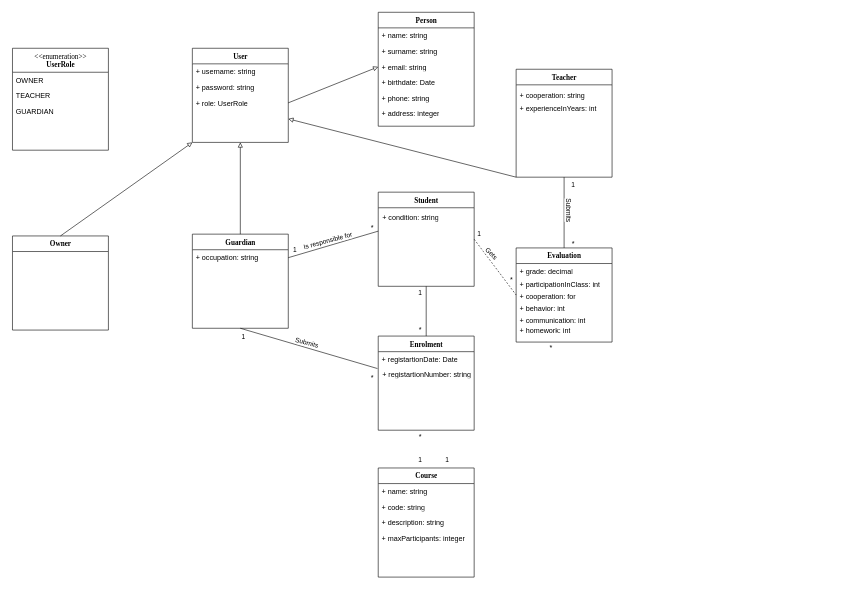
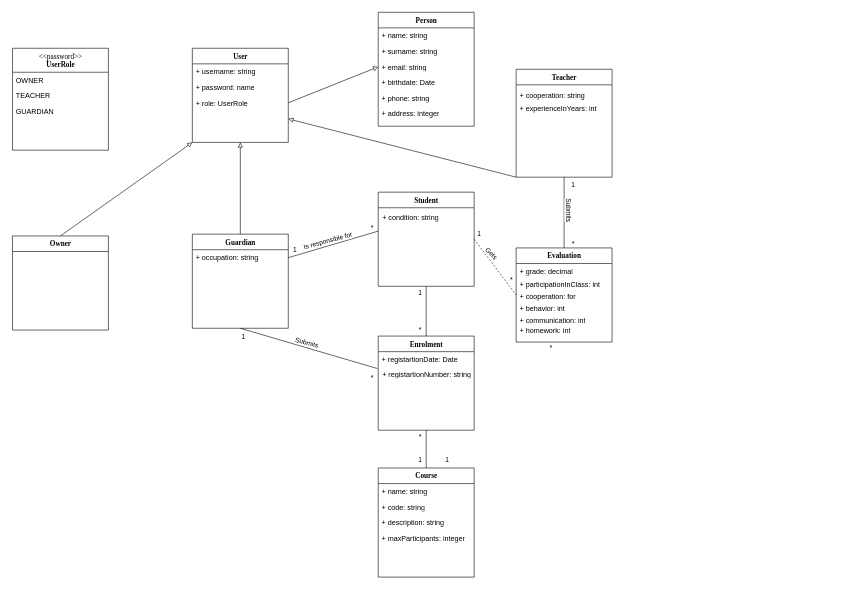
  <mxCell id="0" />
  <mxCell id="1" parent="0" />
  <mxCell id="2" value="Teacher" style="swimlane;html=1;fontStyle=1;align=center;verticalAlign=top;childLayout=stackLayout;horizontal=1;startSize=26;horizontalStack=0;resizeParent=1;resizeLast=0;collapsible=1;marginBottom=0;swimlaneFillColor=#ffffff;rounded=0;shadow=0;comic=0;labelBackgroundColor=none;strokeWidth=1;fillColor=none;fontFamily=Verdana;fontSize=12" parent="1" vertex="1"><mxGeometry x="860" y="115" width="160" height="180" as="geometry" /></mxCell>
  <mxCell id="3" value="User" style="swimlane;html=1;fontStyle=1;align=center;verticalAlign=top;childLayout=stackLayout;horizontal=1;startSize=26;horizontalStack=0;resizeParent=1;resizeLast=0;collapsible=1;marginBottom=0;swimlaneFillColor=#ffffff;rounded=0;shadow=0;comic=0;labelBackgroundColor=none;strokeWidth=1;fillColor=none;fontFamily=Verdana;fontSize=12" parent="1" vertex="1"><mxGeometry x="320" y="80" width="160" height="157" as="geometry" /></mxCell>
  <mxCell id="4" value="+ username: string" style="text;html=1;strokeColor=none;fillColor=none;align=left;verticalAlign=top;spacingLeft=4;spacingRight=4;whiteSpace=wrap;overflow=hidden;rotatable=0;points=[[0,0.5],[1,0.5]];portConstraint=eastwest;" parent="3" vertex="1"><mxGeometry y="26" width="160" height="26" as="geometry" /></mxCell>
- <mxCell id="5" value="+ password: string" style="text;html=1;strokeColor=none;fillColor=none;align=left;verticalAlign=top;spacingLeft=4;spacingRight=4;whiteSpace=wrap;overflow=hidden;rotatable=0;points=[[0,0.5],[1,0.5]];portConstraint=eastwest;" parent="3" vertex="1"><mxGeometry y="52" width="160" height="26" as="geometry" /></mxCell>
+ <mxCell id="5" value="+ password: name" style="text;html=1;strokeColor=none;fillColor=none;align=left;verticalAlign=top;spacingLeft=4;spacingRight=4;whiteSpace=wrap;overflow=hidden;rotatable=0;points=[[0,0.5],[1,0.5]];portConstraint=eastwest;" parent="3" vertex="1"><mxGeometry y="52" width="160" height="26" as="geometry" /></mxCell>
  <mxCell id="6" value="+ role: UserRole" style="text;html=1;strokeColor=none;fillColor=none;align=left;verticalAlign=top;spacingLeft=4;spacingRight=4;whiteSpace=wrap;overflow=hidden;rotatable=0;points=[[0,0.5],[1,0.5]];portConstraint=eastwest;" parent="3" vertex="1"><mxGeometry y="78" width="160" height="26" as="geometry" /></mxCell>
  <mxCell id="7" value="Course" style="swimlane;html=1;fontStyle=1;align=center;verticalAlign=top;childLayout=stackLayout;horizontal=1;startSize=26;horizontalStack=0;resizeParent=1;resizeLast=0;collapsible=1;marginBottom=0;swimlaneFillColor=#ffffff;rounded=0;shadow=0;comic=0;labelBackgroundColor=none;strokeWidth=1;fillColor=none;fontFamily=Verdana;fontSize=12" parent="1" vertex="1"><mxGeometry x="630" y="780" width="160" height="182" as="geometry" /></mxCell>
  <mxCell id="8" value="+ name: string" style="text;html=1;strokeColor=none;fillColor=none;align=left;verticalAlign=top;spacingLeft=4;spacingRight=4;whiteSpace=wrap;overflow=hidden;rotatable=0;points=[[0,0.5],[1,0.5]];portConstraint=eastwest;" parent="7" vertex="1"><mxGeometry y="26" width="160" height="26" as="geometry" /></mxCell>
  <mxCell id="9" value="+ code: string" style="text;html=1;strokeColor=none;fillColor=none;align=left;verticalAlign=top;spacingLeft=4;spacingRight=4;whiteSpace=wrap;overflow=hidden;rotatable=0;points=[[0,0.5],[1,0.5]];portConstraint=eastwest;" parent="7" vertex="1"><mxGeometry y="52" width="160" height="26" as="geometry" /></mxCell>
  <mxCell id="10" value="+ description: string" style="text;html=1;strokeColor=none;fillColor=none;align=left;verticalAlign=top;spacingLeft=4;spacingRight=4;whiteSpace=wrap;overflow=hidden;rotatable=0;points=[[0,0.5],[1,0.5]];portConstraint=eastwest;" parent="7" vertex="1"><mxGeometry y="78" width="160" height="26" as="geometry" /></mxCell>
  <mxCell id="11" value="+ maxParticipants: integer" style="text;html=1;strokeColor=none;fillColor=none;align=left;verticalAlign=top;spacingLeft=4;spacingRight=4;whiteSpace=wrap;overflow=hidden;rotatable=0;points=[[0,0.5],[1,0.5]];portConstraint=eastwest;" parent="7" vertex="1"><mxGeometry y="104" width="160" height="26" as="geometry" /></mxCell>
  <mxCell id="12" style="edgeStyle=orthogonalEdgeStyle;rounded=0;orthogonalLoop=1;jettySize=auto;html=1;endArrow=none;endFill=0;verticalAlign=bottom;entryX=0.5;entryY=0;entryDx=0;entryDy=0;" parent="1" source="2" target="31" edge="1"><mxGeometry relative="1" as="geometry"><mxPoint x="940" y="470" as="targetPoint" /></mxGeometry></mxCell>
  <mxCell id="13" value="Submits" style="edgeLabel;html=1;align=center;verticalAlign=middle;resizable=0;points=[];rotation=90;" vertex="1" connectable="0" parent="12"><mxGeometry x="0.117" y="-1" relative="1" as="geometry"><mxPoint x="10" y="-12" as="offset" /></mxGeometry></mxCell>
- <mxCell id="14" value="&lt;span style=&quot;font-weight: normal&quot;&gt;&amp;lt;&amp;lt;enumeration&amp;gt;&amp;gt;&lt;/span&gt;&lt;br&gt;UserRole" style="swimlane;html=1;fontStyle=1;align=center;verticalAlign=top;childLayout=stackLayout;horizontal=1;startSize=40;horizontalStack=0;resizeParent=1;resizeLast=0;collapsible=1;marginBottom=0;swimlaneFillColor=#ffffff;rounded=0;shadow=0;comic=0;labelBackgroundColor=none;strokeWidth=1;fillColor=none;fontFamily=Verdana;fontSize=12" parent="1" vertex="1"><mxGeometry x="20" y="80" width="160" height="170" as="geometry" /></mxCell>
+ <mxCell id="14" value="&lt;span style=&quot;font-weight: normal&quot;&gt;&amp;lt;&amp;lt;password&amp;gt;&amp;gt;&lt;/span&gt;&lt;br&gt;UserRole" style="swimlane;html=1;fontStyle=1;align=center;verticalAlign=top;childLayout=stackLayout;horizontal=1;startSize=40;horizontalStack=0;resizeParent=1;resizeLast=0;collapsible=1;marginBottom=0;swimlaneFillColor=#ffffff;rounded=0;shadow=0;comic=0;labelBackgroundColor=none;strokeWidth=1;fillColor=none;fontFamily=Verdana;fontSize=12" parent="1" vertex="1"><mxGeometry x="20" y="80" width="160" height="170" as="geometry" /></mxCell>
  <mxCell id="15" value="OWNER" style="text;html=1;strokeColor=none;fillColor=none;align=left;verticalAlign=top;spacingLeft=4;spacingRight=4;whiteSpace=wrap;overflow=hidden;rotatable=0;points=[[0,0.5],[1,0.5]];portConstraint=eastwest;" parent="14" vertex="1"><mxGeometry y="40" width="160" height="26" as="geometry" /></mxCell>
  <mxCell id="16" value="TEACHER" style="text;html=1;strokeColor=none;fillColor=none;align=left;verticalAlign=top;spacingLeft=4;spacingRight=4;whiteSpace=wrap;overflow=hidden;rotatable=0;points=[[0,0.5],[1,0.5]];portConstraint=eastwest;" parent="14" vertex="1"><mxGeometry y="66" width="160" height="26" as="geometry" /></mxCell>
  <mxCell id="17" value="GUARDIAN" style="text;html=1;strokeColor=none;fillColor=none;align=left;verticalAlign=top;spacingLeft=4;spacingRight=4;whiteSpace=wrap;overflow=hidden;rotatable=0;points=[[0,0.5],[1,0.5]];portConstraint=eastwest;" parent="14" vertex="1"><mxGeometry y="92" width="160" height="26" as="geometry" /></mxCell>
  <mxCell id="18" value="Student" style="swimlane;html=1;fontStyle=1;align=center;verticalAlign=top;childLayout=stackLayout;horizontal=1;startSize=26;horizontalStack=0;resizeParent=1;resizeLast=0;collapsible=1;marginBottom=0;swimlaneFillColor=#ffffff;rounded=0;shadow=0;comic=0;labelBackgroundColor=none;strokeWidth=1;fillColor=none;fontFamily=Verdana;fontSize=12" parent="1" vertex="1"><mxGeometry x="630" y="320" width="160" height="157" as="geometry" /></mxCell>
  <mxCell id="19" value="Person" style="swimlane;html=1;fontStyle=1;align=center;verticalAlign=top;childLayout=stackLayout;horizontal=1;startSize=26;horizontalStack=0;resizeParent=1;resizeLast=0;collapsible=1;marginBottom=0;swimlaneFillColor=#ffffff;rounded=0;shadow=0;comic=0;labelBackgroundColor=none;strokeWidth=1;fillColor=none;fontFamily=Verdana;fontSize=12" parent="1" vertex="1"><mxGeometry x="630" y="20" width="160" height="190" as="geometry" /></mxCell>
  <mxCell id="20" value="+ name: string" style="text;html=1;strokeColor=none;fillColor=none;align=left;verticalAlign=top;spacingLeft=4;spacingRight=4;whiteSpace=wrap;overflow=hidden;rotatable=0;points=[[0,0.5],[1,0.5]];portConstraint=eastwest;" parent="19" vertex="1"><mxGeometry y="26" width="160" height="26" as="geometry" /></mxCell>
  <mxCell id="21" value="+ surname: string" style="text;html=1;strokeColor=none;fillColor=none;align=left;verticalAlign=top;spacingLeft=4;spacingRight=4;whiteSpace=wrap;overflow=hidden;rotatable=0;points=[[0,0.5],[1,0.5]];portConstraint=eastwest;" parent="19" vertex="1"><mxGeometry y="52" width="160" height="26" as="geometry" /></mxCell>
  <mxCell id="22" value="+ email: string" style="text;html=1;strokeColor=none;fillColor=none;align=left;verticalAlign=top;spacingLeft=4;spacingRight=4;whiteSpace=wrap;overflow=hidden;rotatable=0;points=[[0,0.5],[1,0.5]];portConstraint=eastwest;" parent="19" vertex="1"><mxGeometry y="78" width="160" height="26" as="geometry" /></mxCell>
  <mxCell id="23" value="+ birthdate: Date" style="text;html=1;strokeColor=none;fillColor=none;align=left;verticalAlign=top;spacingLeft=4;spacingRight=4;whiteSpace=wrap;overflow=hidden;rotatable=0;points=[[0,0.5],[1,0.5]];portConstraint=eastwest;" parent="19" vertex="1"><mxGeometry y="104" width="160" height="26" as="geometry" /></mxCell>
  <mxCell id="24" value="+ phone: string" style="text;html=1;strokeColor=none;fillColor=none;align=left;verticalAlign=top;spacingLeft=4;spacingRight=4;whiteSpace=wrap;overflow=hidden;rotatable=0;points=[[0,0.5],[1,0.5]];portConstraint=eastwest;" parent="19" vertex="1"><mxGeometry y="130" width="160" height="26" as="geometry" /></mxCell>
  <mxCell id="25" value="+ address: integer" style="text;html=1;strokeColor=none;fillColor=none;align=left;verticalAlign=top;spacingLeft=4;spacingRight=4;whiteSpace=wrap;overflow=hidden;rotatable=0;points=[[0,0.5],[1,0.5]];portConstraint=eastwest;" parent="19" vertex="1"><mxGeometry y="156" width="160" height="26" as="geometry" /></mxCell>
  <mxCell id="26" value="" style="endArrow=block;html=1;rounded=0;entryX=0;entryY=0.5;entryDx=0;entryDy=0;exitX=1;exitY=0.5;exitDx=0;exitDy=0;endFill=0;" parent="1" source="6" target="22" edge="1"><mxGeometry width="50" height="50" relative="1" as="geometry"><mxPoint x="520" y="490" as="sourcePoint" /><mxPoint x="570" y="440" as="targetPoint" /></mxGeometry></mxCell>
  <mxCell id="27" value="" style="endArrow=block;html=1;rounded=0;exitX=0;exitY=1;exitDx=0;exitDy=0;entryX=1;entryY=0.75;entryDx=0;entryDy=0;endFill=0;" parent="1" source="2" target="3" edge="1"><mxGeometry width="50" height="50" relative="1" as="geometry"><mxPoint x="520" y="490" as="sourcePoint" /><mxPoint x="570" y="440" as="targetPoint" /></mxGeometry></mxCell>
  <mxCell id="28" value="" style="endArrow=none;html=1;rounded=0;exitX=0.5;exitY=1;exitDx=0;exitDy=0;entryX=0.5;entryY=0;entryDx=0;entryDy=0;" parent="1" source="18" target="34" edge="1"><mxGeometry width="50" height="50" relative="1" as="geometry"><mxPoint x="520" y="490" as="sourcePoint" /><mxPoint x="570" y="440" as="targetPoint" /></mxGeometry></mxCell>
  <mxCell id="29" value="Guardian" style="swimlane;html=1;fontStyle=1;align=center;verticalAlign=top;childLayout=stackLayout;horizontal=1;startSize=26;horizontalStack=0;resizeParent=1;resizeLast=0;collapsible=1;marginBottom=0;swimlaneFillColor=#ffffff;rounded=0;shadow=0;comic=0;labelBackgroundColor=none;strokeWidth=1;fillColor=none;fontFamily=Verdana;fontSize=12" parent="1" vertex="1"><mxGeometry x="320" y="390" width="160" height="157" as="geometry" /></mxCell>
  <mxCell id="30" value="" style="endArrow=block;html=1;rounded=0;exitX=0.5;exitY=0;exitDx=0;exitDy=0;entryX=0.5;entryY=1;entryDx=0;entryDy=0;endFill=0;" parent="1" source="29" target="3" edge="1"><mxGeometry width="50" height="50" relative="1" as="geometry"><mxPoint x="150" y="400" as="sourcePoint" /><mxPoint x="410" y="327" as="targetPoint" /></mxGeometry></mxCell>
  <mxCell id="31" value="Evaluation" style="swimlane;html=1;fontStyle=1;align=center;verticalAlign=top;childLayout=stackLayout;horizontal=1;startSize=26;horizontalStack=0;resizeParent=1;resizeLast=0;collapsible=1;marginBottom=0;swimlaneFillColor=#ffffff;rounded=0;shadow=0;comic=0;labelBackgroundColor=none;strokeWidth=1;fillColor=none;fontFamily=Verdana;fontSize=12" parent="1" vertex="1"><mxGeometry x="860" y="413" width="160" height="157" as="geometry" /></mxCell>
  <mxCell id="32" value="+ grade: decimal" style="text;html=1;strokeColor=none;fillColor=none;align=left;verticalAlign=top;spacingLeft=4;spacingRight=4;whiteSpace=wrap;overflow=hidden;rotatable=0;points=[[0,0.5],[1,0.5]];portConstraint=eastwest;" parent="31" vertex="1"><mxGeometry y="26" width="160" height="26" as="geometry" /></mxCell>
  <mxCell id="33" value="Owner" style="swimlane;html=1;fontStyle=1;align=center;verticalAlign=top;childLayout=stackLayout;horizontal=1;startSize=26;horizontalStack=0;resizeParent=1;resizeLast=0;collapsible=1;marginBottom=0;swimlaneFillColor=#ffffff;rounded=0;shadow=0;comic=0;labelBackgroundColor=none;strokeWidth=1;fillColor=none;fontFamily=Verdana;fontSize=12" parent="1" vertex="1"><mxGeometry x="20" y="393" width="160" height="157" as="geometry" /></mxCell>
  <mxCell id="34" value="Enrolment" style="swimlane;html=1;fontStyle=1;align=center;verticalAlign=top;childLayout=stackLayout;horizontal=1;startSize=26;horizontalStack=0;resizeParent=1;resizeLast=0;collapsible=1;marginBottom=0;swimlaneFillColor=#ffffff;rounded=0;shadow=0;comic=0;labelBackgroundColor=none;strokeWidth=1;fillColor=none;fontFamily=Verdana;fontSize=12" parent="1" vertex="1"><mxGeometry x="630" y="560" width="160" height="157" as="geometry" /></mxCell>
  <mxCell id="35" value="+ registartionDate: Date" style="text;html=1;strokeColor=none;fillColor=none;align=left;verticalAlign=top;spacingLeft=4;spacingRight=4;whiteSpace=wrap;overflow=hidden;rotatable=0;points=[[0,0.5],[1,0.5]];portConstraint=eastwest;" parent="34" vertex="1"><mxGeometry y="26" width="160" height="26" as="geometry" /></mxCell>
+ <mxCell id="36" value="" style="endArrow=none;html=1;rounded=0;exitX=0.5;exitY=0;exitDx=0;exitDy=0;entryX=0.5;entryY=1;entryDx=0;entryDy=0;" parent="1" source="7" target="34" edge="1"><mxGeometry width="50" height="50" relative="1" as="geometry"><mxPoint x="720" y="487" as="sourcePoint" /><mxPoint x="710" y="720" as="targetPoint" /></mxGeometry></mxCell>
  <mxCell id="37" value="" style="endArrow=none;html=1;rounded=0;exitX=0.5;exitY=1;exitDx=0;exitDy=0;entryX=-0.008;entryY=0.084;entryDx=0;entryDy=0;entryPerimeter=0;" parent="1" source="29" edge="1"><mxGeometry width="50" height="50" relative="1" as="geometry"><mxPoint x="710" y="790" as="sourcePoint" /><mxPoint x="628.72" y="614.184" as="targetPoint" /></mxGeometry></mxCell>
  <mxCell id="38" value="Submits" style="edgeLabel;html=1;align=center;verticalAlign=middle;resizable=0;points=[];rotation=15;" vertex="1" connectable="0" parent="37"><mxGeometry x="-0.099" y="4" relative="1" as="geometry"><mxPoint x="7" y="-3" as="offset" /></mxGeometry></mxCell>
  <mxCell id="39" value="" style="endArrow=block;html=1;rounded=0;exitX=0.5;exitY=0;exitDx=0;exitDy=0;entryX=0;entryY=1;entryDx=0;entryDy=0;endFill=0;" parent="1" source="33" target="3" edge="1"><mxGeometry width="50" height="50" relative="1" as="geometry"><mxPoint x="150" y="400" as="sourcePoint" /><mxPoint x="410" y="327" as="targetPoint" /></mxGeometry></mxCell>
  <mxCell id="40" value="" style="endArrow=none;html=1;rounded=0;exitX=1;exitY=0.25;exitDx=0;exitDy=0;entryX=0;entryY=0.5;entryDx=0;entryDy=0;" parent="1" source="29" edge="1"><mxGeometry width="50" height="50" relative="1" as="geometry"><mxPoint x="520" y="510" as="sourcePoint" /><mxPoint x="630" y="385" as="targetPoint" /></mxGeometry></mxCell>
  <mxCell id="41" value="1" style="edgeLabel;html=1;align=center;verticalAlign=middle;resizable=0;points=[];" parent="40" vertex="1" connectable="0"><mxGeometry x="0.87" relative="1" as="geometry"><mxPoint x="-130" y="29" as="offset" /></mxGeometry></mxCell>
  <mxCell id="42" value="Is responsible for" style="edgeLabel;html=1;align=center;verticalAlign=middle;resizable=0;points=[];rotation=-15;" vertex="1" connectable="0" parent="40"><mxGeometry x="-0.277" relative="1" as="geometry"><mxPoint x="11" y="-12" as="offset" /></mxGeometry></mxCell>
  <mxCell id="43" value="*" style="text;html=1;align=center;verticalAlign=middle;resizable=0;points=[];autosize=1;strokeColor=none;fillColor=none;" parent="1" vertex="1"><mxGeometry x="610" y="370" width="20" height="20" as="geometry" /></mxCell>
  <mxCell id="44" value="*" style="text;html=1;align=center;verticalAlign=middle;resizable=0;points=[];autosize=1;strokeColor=none;fillColor=none;" parent="1" vertex="1"><mxGeometry x="610" y="620" width="20" height="20" as="geometry" /></mxCell>
  <mxCell id="45" value="1" style="edgeLabel;html=1;align=center;verticalAlign=middle;resizable=0;points=[];" parent="1" vertex="1" connectable="0"><mxGeometry x="500.443" y="435.47" as="geometry"><mxPoint x="-96" y="125" as="offset" /></mxGeometry></mxCell>
  <mxCell id="46" value="1" style="edgeLabel;html=1;align=center;verticalAlign=middle;resizable=0;points=[];" parent="1" vertex="1" connectable="0"><mxGeometry x="795.003" y="362.5" as="geometry"><mxPoint x="-96" y="125" as="offset" /></mxGeometry></mxCell>
  <mxCell id="47" value="*" style="text;html=1;align=center;verticalAlign=middle;resizable=0;points=[];autosize=1;strokeColor=none;fillColor=none;" parent="1" vertex="1"><mxGeometry x="690" y="540" width="20" height="20" as="geometry" /></mxCell>
  <mxCell id="48" value="*" style="text;html=1;align=center;verticalAlign=middle;resizable=0;points=[];autosize=1;strokeColor=none;fillColor=none;" parent="1" vertex="1"><mxGeometry x="690" y="718" width="20" height="20" as="geometry" /></mxCell>
  <mxCell id="49" value="1" style="edgeLabel;html=1;align=center;verticalAlign=middle;resizable=0;points=[];" parent="1" vertex="1" connectable="0"><mxGeometry x="795.003" y="641" as="geometry"><mxPoint x="-96" y="125" as="offset" /></mxGeometry></mxCell>
  <mxCell id="50" value="1" style="edgeLabel;html=1;align=center;verticalAlign=middle;resizable=0;points=[];" parent="1" vertex="1" connectable="0"><mxGeometry x="840.003" y="640" as="geometry"><mxPoint x="-96" y="125" as="offset" /></mxGeometry></mxCell>
  <mxCell id="51" value="*" style="text;html=1;align=center;verticalAlign=middle;resizable=0;points=[];autosize=1;strokeColor=none;fillColor=none;" parent="1" vertex="1"><mxGeometry x="908" y="570" width="20" height="20" as="geometry" /></mxCell>
  <mxCell id="52" value="" style="endArrow=none;html=1;rounded=0;exitX=1;exitY=0.5;exitDx=0;exitDy=0;entryX=0;entryY=0.5;entryDx=0;entryDy=0;dashed=1;" parent="1" source="18" target="31" edge="1"><mxGeometry width="50" height="50" relative="1" as="geometry"><mxPoint x="950" y="644" as="sourcePoint" /><mxPoint x="940" y="480" as="targetPoint" /></mxGeometry></mxCell>
  <mxCell id="53" value="Gets" style="edgeLabel;html=1;align=center;verticalAlign=middle;resizable=0;points=[];rotation=45;" vertex="1" connectable="0" parent="52"><mxGeometry x="-0.21" relative="1" as="geometry"><mxPoint x="1" y="-14" as="offset" /></mxGeometry></mxCell>
  <mxCell id="54" value="*" style="text;html=1;align=center;verticalAlign=middle;resizable=0;points=[];autosize=1;strokeColor=none;fillColor=none;" parent="1" vertex="1"><mxGeometry x="842" y="456.47" width="20" height="20" as="geometry" /></mxCell>
  <mxCell id="55" value="1" style="edgeLabel;html=1;align=center;verticalAlign=middle;resizable=0;points=[];" parent="1" vertex="1" connectable="0"><mxGeometry x="893.003" y="263" as="geometry"><mxPoint x="-96" y="125" as="offset" /></mxGeometry></mxCell>
  <mxCell id="56" style="edgeStyle=orthogonalEdgeStyle;rounded=0;orthogonalLoop=1;jettySize=auto;html=1;entryX=0;entryY=0.5;entryDx=0;entryDy=0;endArrow=none;endFill=0;verticalAlign=bottom;" parent="1" edge="1"><mxGeometry relative="1" as="geometry"><mxPoint x="1390" y="611.5" as="targetPoint" /></mxGeometry></mxCell>
  <mxCell id="57" value="1" style="edgeLabel;html=1;align=center;verticalAlign=middle;resizable=0;points=[];" parent="1" vertex="1" connectable="0"><mxGeometry x="1050.003" y="182" as="geometry"><mxPoint x="-96" y="125" as="offset" /></mxGeometry></mxCell>
  <mxCell id="58" value="*" style="text;html=1;align=center;verticalAlign=middle;resizable=0;points=[];autosize=1;strokeColor=none;fillColor=none;" parent="1" vertex="1"><mxGeometry x="945" y="396" width="20" height="20" as="geometry" /></mxCell>
  <mxCell id="59" value="+ participationInClass: int" style="text;html=1;strokeColor=none;fillColor=none;align=left;verticalAlign=top;spacingLeft=4;spacingRight=4;whiteSpace=wrap;overflow=hidden;rotatable=0;points=[[0,0.5],[1,0.5]];portConstraint=eastwest;" parent="1" vertex="1"><mxGeometry x="860" y="461" width="170" height="26" as="geometry" /></mxCell>
  <mxCell id="60" value="+ cooperation: for" style="text;html=1;strokeColor=none;fillColor=none;align=left;verticalAlign=top;spacingLeft=4;spacingRight=4;whiteSpace=wrap;overflow=hidden;rotatable=0;points=[[0,0.5],[1,0.5]];portConstraint=eastwest;" parent="1" vertex="1"><mxGeometry x="860" y="480.5" width="160" height="26" as="geometry" /></mxCell>
  <mxCell id="61" value="+ behavior: int" style="text;html=1;strokeColor=none;fillColor=none;align=left;verticalAlign=top;spacingLeft=4;spacingRight=4;whiteSpace=wrap;overflow=hidden;rotatable=0;points=[[0,0.5],[1,0.5]];portConstraint=eastwest;" vertex="1" parent="1"><mxGeometry x="860" y="500.5" width="160" height="26" as="geometry" /></mxCell>
  <mxCell id="62" value="+ communication: int" style="text;html=1;strokeColor=none;fillColor=none;align=left;verticalAlign=top;spacingLeft=4;spacingRight=4;whiteSpace=wrap;overflow=hidden;rotatable=0;points=[[0,0.5],[1,0.5]];portConstraint=eastwest;" vertex="1" parent="1"><mxGeometry x="860" y="519.5" width="160" height="26" as="geometry" /></mxCell>
  <mxCell id="63" value="+ homework: int" style="text;html=1;strokeColor=none;fillColor=none;align=left;verticalAlign=top;spacingLeft=4;spacingRight=4;whiteSpace=wrap;overflow=hidden;rotatable=0;points=[[0,0.5],[1,0.5]];portConstraint=eastwest;" vertex="1" parent="1"><mxGeometry x="860" y="537.5" width="160" height="26" as="geometry" /></mxCell>
  <mxCell id="64" value="+ registartionNumber: string" style="text;html=1;strokeColor=none;fillColor=none;align=left;verticalAlign=top;spacingLeft=4;spacingRight=4;whiteSpace=wrap;overflow=hidden;rotatable=0;points=[[0,0.5],[1,0.5]];portConstraint=eastwest;" vertex="1" parent="1"><mxGeometry x="631" y="610" width="160" height="26" as="geometry" /></mxCell>
  <mxCell id="65" value="+ condition: string" style="text;html=1;strokeColor=none;fillColor=none;align=left;verticalAlign=top;spacingLeft=4;spacingRight=4;whiteSpace=wrap;overflow=hidden;rotatable=0;points=[[0,0.5],[1,0.5]];portConstraint=eastwest;" vertex="1" parent="1"><mxGeometry x="631" y="349" width="170" height="26" as="geometry" /></mxCell>
  <mxCell id="66" value="+ cooperation: string" style="text;html=1;strokeColor=none;fillColor=none;align=left;verticalAlign=top;spacingLeft=4;spacingRight=4;whiteSpace=wrap;overflow=hidden;rotatable=0;points=[[0,0.5],[1,0.5]];portConstraint=eastwest;" vertex="1" parent="1"><mxGeometry x="860" y="145.5" width="170" height="26" as="geometry" /></mxCell>
  <mxCell id="67" value="+ experienceInYears: int" style="text;html=1;strokeColor=none;fillColor=none;align=left;verticalAlign=top;spacingLeft=4;spacingRight=4;whiteSpace=wrap;overflow=hidden;rotatable=0;points=[[0,0.5],[1,0.5]];portConstraint=eastwest;" vertex="1" parent="1"><mxGeometry x="860" y="166.5" width="170" height="26" as="geometry" /></mxCell>
  <mxCell id="68" value="+ occupation: string" style="text;html=1;strokeColor=none;fillColor=none;align=left;verticalAlign=top;spacingLeft=4;spacingRight=4;whiteSpace=wrap;overflow=hidden;rotatable=0;points=[[0,0.5],[1,0.5]];portConstraint=eastwest;" vertex="1" parent="1"><mxGeometry x="320" y="416" width="170" height="26" as="geometry" /></mxCell>
